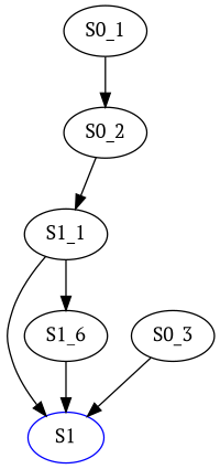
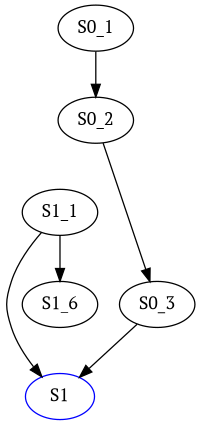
  digraph {
    fontname="PT Serif"
    node [fontname="PT Serif"]
    edge [fontname="PT Serif"]
    S1 [color=blue]
    S1_1
    n3 [label=S1_6]
    S0_1
    S0_2
    S0_3
    S1_1 -> S1
    S1_1 -> n3
-   n3 -> S1
    S0_1 -> S0_2
-   S0_2 -> S1_1
+   S0_2 -> S0_3
    S0_3 -> S1
  }
